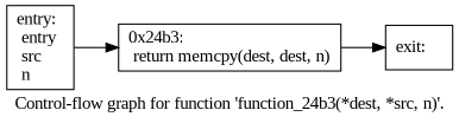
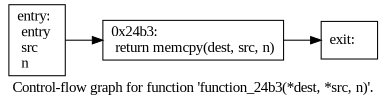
  digraph {
    fontname="Liberation Serif"
    label="Control-flow graph for function 'function_24b3(*dest, *src, n)'."
    rankdir=LR
    node [fontname="Liberation Serif" shape=record]
    edge [fontname="Liberation Serif"]
    n1 [label="{entry:\l  entry\l  src\l  n\l}"]
-   n2 [label="{0x24b3:\l  return memcpy(dest, dest, n)\l}"]
+   n2 [label="{0x24b3:\l  return memcpy(dest, src, n)\l}"]
    n3 [label="{exit:\l}"]
    n1 -> n2
    n2 -> n3
  }
